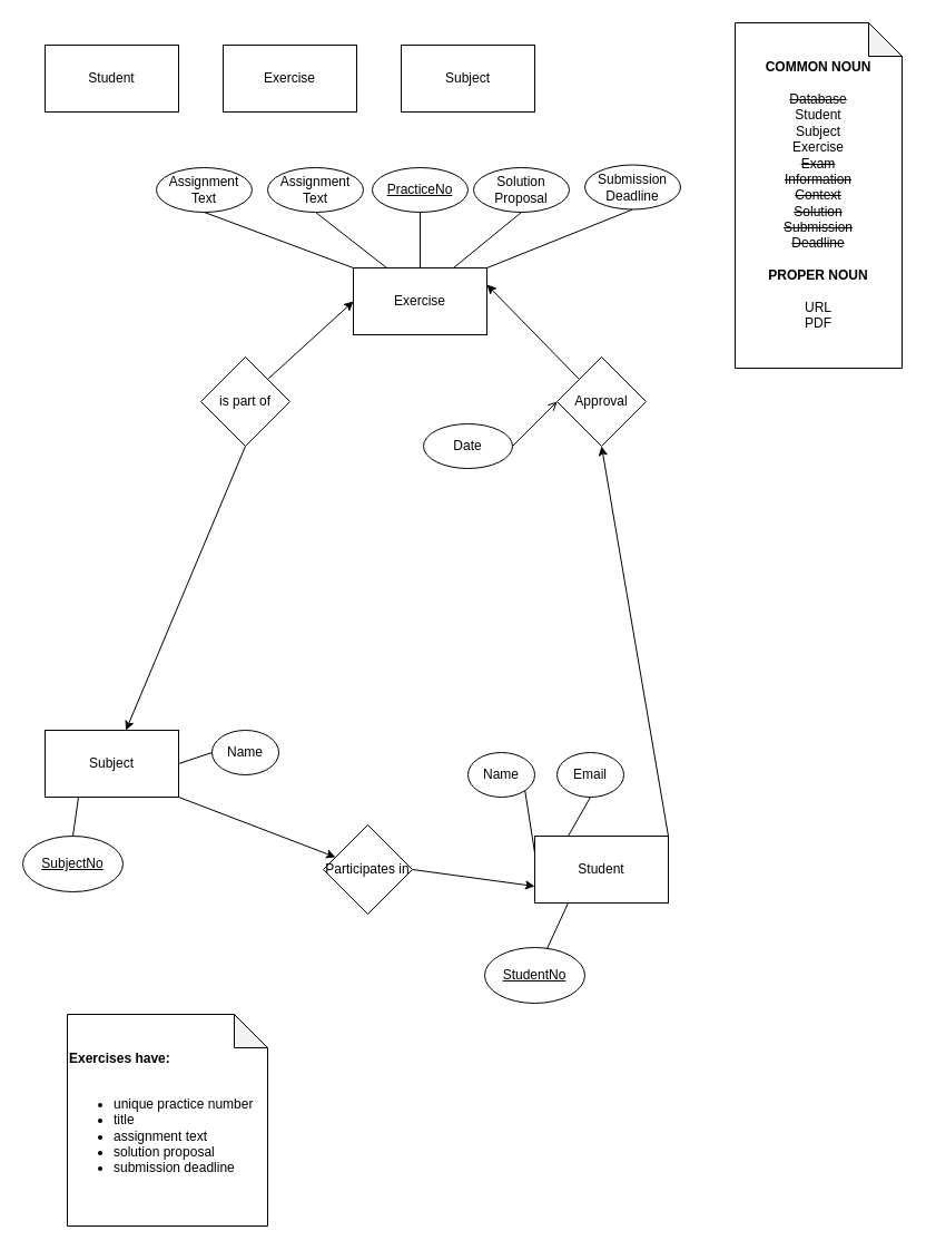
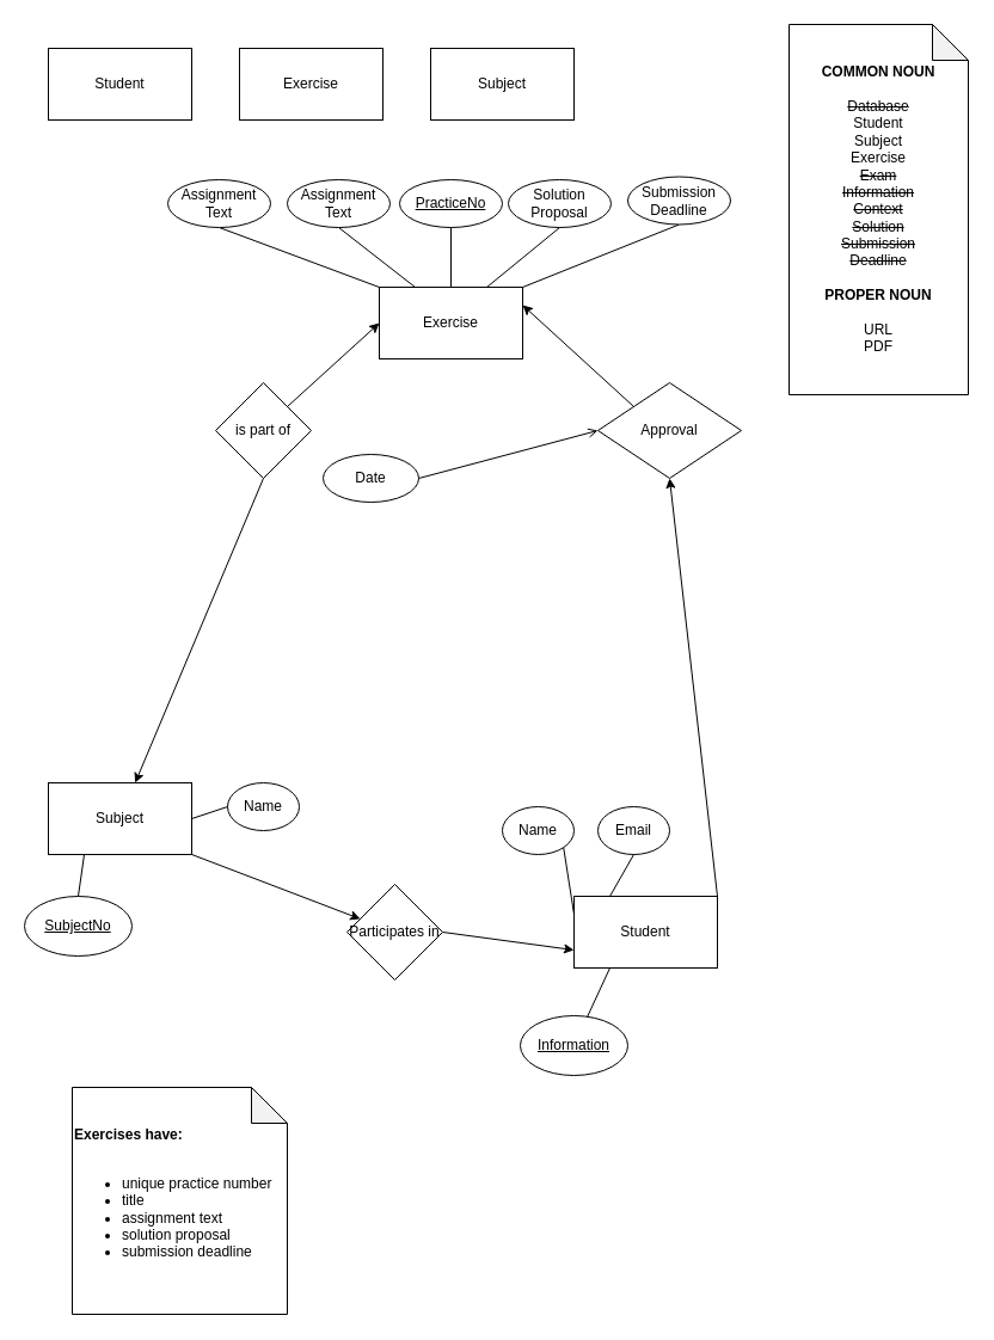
  <mxCell id="0" />
  <mxCell id="1" parent="0" />
  <mxCell id="2" value="Student" style="rounded=0;whiteSpace=wrap;html=1;" parent="1" vertex="1"><mxGeometry x="40" y="40" width="120" height="60" as="geometry" /></mxCell>
  <mxCell id="3" value="Subject" style="rounded=0;whiteSpace=wrap;html=1;" parent="1" vertex="1"><mxGeometry x="360" y="40" width="120" height="60" as="geometry" /></mxCell>
  <mxCell id="4" style="edgeStyle=none;html=1;exitX=0;exitY=0;exitDx=0;exitDy=0;entryX=1;entryY=0.25;entryDx=0;entryDy=0;" parent="1" source="5" target="10" edge="1"><mxGeometry relative="1" as="geometry" /></mxCell>
- <mxCell id="5" value="Approval" style="rhombus;whiteSpace=wrap;html=1;" parent="1" vertex="1"><mxGeometry x="500" y="320" width="80" height="80" as="geometry" /></mxCell>
+ <mxCell id="5" value="Approval" style="rhombus;whiteSpace=wrap;html=1;" parent="1" vertex="1"><mxGeometry x="500" y="320" width="120" height="80" as="geometry" /></mxCell>
  <mxCell id="6" value="Exercise" style="rounded=0;whiteSpace=wrap;html=1;" parent="1" vertex="1"><mxGeometry x="200" y="40" width="120" height="60" as="geometry" /></mxCell>
  <mxCell id="7" value="&lt;div&gt;&lt;b&gt;COMMON NOUN&lt;/b&gt;&lt;/div&gt;&lt;div&gt;&lt;strike&gt;&lt;br&gt;&lt;/strike&gt;&lt;/div&gt;&lt;div&gt;&lt;strike&gt;Database&lt;/strike&gt;&lt;br&gt;&lt;/div&gt;&lt;div&gt;Student&lt;/div&gt;&lt;div&gt;Subject&lt;br&gt;&lt;/div&gt;&lt;div&gt;Exercise&lt;/div&gt;&lt;div&gt;&lt;strike&gt;Exam&lt;/strike&gt;&lt;/div&gt;&lt;div&gt;&lt;strike&gt;Information&lt;/strike&gt;&lt;br&gt;&lt;/div&gt;&lt;div&gt;&lt;strike&gt;Context&lt;/strike&gt;&lt;/div&gt;&lt;div&gt;&lt;strike&gt;Solution&lt;/strike&gt;&lt;/div&gt;&lt;div&gt;&lt;strike&gt;Submission&lt;/strike&gt;&lt;/div&gt;&lt;div&gt;&lt;strike&gt;Deadline&lt;br&gt;&lt;/strike&gt;&lt;/div&gt;&lt;div&gt;&lt;strike&gt;&lt;br&gt;&lt;/strike&gt;&lt;/div&gt;&lt;div&gt;&lt;b&gt;PROPER NOUN&lt;/b&gt;&lt;/div&gt;&lt;div&gt;&lt;br&gt;&lt;/div&gt;&lt;div&gt;URL&lt;/div&gt;&lt;div&gt;PDF&lt;/div&gt;" style="shape=note;whiteSpace=wrap;html=1;backgroundOutline=1;darkOpacity=0.05;" parent="1" vertex="1"><mxGeometry x="660" y="20" width="150" height="310" as="geometry" /></mxCell>
  <mxCell id="8" value="&lt;div&gt;Solution&lt;/div&gt;&lt;div&gt;Proposal&lt;br&gt;&lt;/div&gt;" style="ellipse;whiteSpace=wrap;html=1;" parent="1" vertex="1"><mxGeometry x="425" y="150" width="86" height="40" as="geometry" /></mxCell>
  <mxCell id="9" value="&lt;div align=&quot;left&quot;&gt;&lt;b&gt;Exercises have:&lt;/b&gt;&lt;/div&gt;&lt;div align=&quot;left&quot;&gt;&lt;br&gt;&lt;/div&gt;&lt;ul&gt;&lt;li&gt;unique practice number&lt;/li&gt;&lt;li&gt;title&lt;/li&gt;&lt;li&gt;assignment text&lt;/li&gt;&lt;li&gt;solution proposal&lt;/li&gt;&lt;li&gt;submission deadline&lt;/li&gt;&lt;/ul&gt;" style="shape=note;whiteSpace=wrap;html=1;backgroundOutline=1;darkOpacity=0.05;align=left;" parent="1" vertex="1"><mxGeometry x="60" y="910" width="180" height="190" as="geometry" /></mxCell>
  <mxCell id="10" value="Exercise" style="rounded=0;whiteSpace=wrap;html=1;" parent="1" vertex="1"><mxGeometry x="317" y="240" width="120" height="60" as="geometry" /></mxCell>
  <mxCell id="11" value="" style="endArrow=none;html=1;rounded=0;entryX=0.5;entryY=0;entryDx=0;entryDy=0;exitX=0.5;exitY=1;exitDx=0;exitDy=0;" parent="1" target="10" edge="1"><mxGeometry width="50" height="50" relative="1" as="geometry"><mxPoint x="377" y="188.75" as="sourcePoint" /><mxPoint x="130" y="520" as="targetPoint" /></mxGeometry></mxCell>
  <mxCell id="12" value="" style="endArrow=none;html=1;rounded=0;entryX=0;entryY=0;entryDx=0;entryDy=0;exitX=0.5;exitY=1;exitDx=0;exitDy=0;" parent="1" source="40" target="10" edge="1"><mxGeometry width="50" height="50" relative="1" as="geometry"><mxPoint x="122" y="553" as="sourcePoint" /><mxPoint x="180" y="580" as="targetPoint" /></mxGeometry></mxCell>
  <mxCell id="13" value="" style="endArrow=none;html=1;rounded=0;entryX=0.25;entryY=0;entryDx=0;entryDy=0;exitX=0.5;exitY=1;exitDx=0;exitDy=0;" parent="1" source="39" target="10" edge="1"><mxGeometry width="50" height="50" relative="1" as="geometry"><mxPoint x="298.13" y="188.942" as="sourcePoint" /><mxPoint x="110" y="730" as="targetPoint" /></mxGeometry></mxCell>
  <mxCell id="14" value="" style="endArrow=none;html=1;rounded=0;exitX=0.5;exitY=1;exitDx=0;exitDy=0;entryX=0.75;entryY=0;entryDx=0;entryDy=0;" parent="1" source="8" target="10" edge="1"><mxGeometry width="50" height="50" relative="1" as="geometry"><mxPoint x="120" y="770" as="sourcePoint" /><mxPoint x="377" y="240" as="targetPoint" /></mxGeometry></mxCell>
  <mxCell id="15" value="" style="endArrow=none;html=1;rounded=0;exitX=1;exitY=0;exitDx=0;exitDy=0;entryX=0.5;entryY=1;entryDx=0;entryDy=0;" parent="1" source="10" target="38" edge="1"><mxGeometry width="50" height="50" relative="1" as="geometry"><mxPoint x="310" y="640" as="sourcePoint" /><mxPoint x="533.599" y="185.025" as="targetPoint" /></mxGeometry></mxCell>
- <mxCell id="16" value="Date" style="ellipse;whiteSpace=wrap;html=1;" parent="1" vertex="1"><mxGeometry x="380" y="380" width="80" height="40" as="geometry" /></mxCell>
+ <mxCell id="16" value="Date" style="ellipse;whiteSpace=wrap;html=1;" parent="1" vertex="1"><mxGeometry x="270" y="380" width="80" height="40" as="geometry" /></mxCell>
  <mxCell id="17" value="" style="endArrow=open;html=1;rounded=0;entryX=0;entryY=0.5;entryDx=0;entryDy=0;exitX=1;exitY=0.5;exitDx=0;exitDy=0;" parent="1" source="16" target="5" edge="1"><mxGeometry width="50" height="50" relative="1" as="geometry"><mxPoint x="685" y="705" as="sourcePoint" /><mxPoint x="735" y="655" as="targetPoint" /></mxGeometry></mxCell>
  <mxCell id="18" style="edgeStyle=none;html=1;exitX=1;exitY=0;exitDx=0;exitDy=0;entryX=0.5;entryY=1;entryDx=0;entryDy=0;" parent="1" source="19" target="5" edge="1"><mxGeometry relative="1" as="geometry" /></mxCell>
  <mxCell id="19" value="Student" style="rounded=0;whiteSpace=wrap;html=1;" parent="1" vertex="1"><mxGeometry x="480" y="750" width="120" height="60" as="geometry" /></mxCell>
  <mxCell id="20" value="Email" style="ellipse;whiteSpace=wrap;html=1;" parent="1" vertex="1"><mxGeometry x="500" y="675" width="60" height="40" as="geometry" /></mxCell>
  <mxCell id="21" value="Name" style="ellipse;whiteSpace=wrap;html=1;" parent="1" vertex="1"><mxGeometry x="420" y="675" width="60" height="40" as="geometry" /></mxCell>
- <mxCell id="22" value="&lt;div&gt;&lt;u&gt;StudentNo&lt;/u&gt;&lt;/div&gt;" style="ellipse;whiteSpace=wrap;html=1;" parent="1" vertex="1"><mxGeometry x="435" y="850" width="90" height="50" as="geometry" /></mxCell>
+ <mxCell id="22" value="&lt;div&gt;&lt;u&gt;Information&lt;/u&gt;&lt;/div&gt;" style="ellipse;whiteSpace=wrap;html=1;" parent="1" vertex="1"><mxGeometry x="435" y="850" width="90" height="50" as="geometry" /></mxCell>
  <mxCell id="23" value="" style="endArrow=none;html=1;rounded=0;exitX=0.5;exitY=1;exitDx=0;exitDy=0;entryX=0.25;entryY=0;entryDx=0;entryDy=0;" parent="1" source="20" target="19" edge="1"><mxGeometry width="50" height="50" relative="1" as="geometry"><mxPoint x="220" y="840" as="sourcePoint" /><mxPoint x="270" y="790" as="targetPoint" /></mxGeometry></mxCell>
  <mxCell id="24" value="" style="endArrow=none;html=1;rounded=0;exitX=1;exitY=1;exitDx=0;exitDy=0;entryX=0;entryY=0.25;entryDx=0;entryDy=0;" parent="1" source="21" target="19" edge="1"><mxGeometry width="50" height="50" relative="1" as="geometry"><mxPoint x="330" y="830" as="sourcePoint" /><mxPoint x="380" y="780" as="targetPoint" /></mxGeometry></mxCell>
  <mxCell id="25" value="" style="endArrow=none;html=1;rounded=0;entryX=0.25;entryY=1;entryDx=0;entryDy=0;" parent="1" source="22" target="19" edge="1"><mxGeometry width="50" height="50" relative="1" as="geometry"><mxPoint x="120" y="910" as="sourcePoint" /><mxPoint x="170" y="860" as="targetPoint" /></mxGeometry></mxCell>
  <mxCell id="26" value="Name" style="ellipse;whiteSpace=wrap;html=1;" parent="1" vertex="1"><mxGeometry x="190" y="655" width="60" height="40" as="geometry" /></mxCell>
  <mxCell id="27" style="edgeStyle=none;html=1;exitX=1;exitY=1;exitDx=0;exitDy=0;" parent="1" source="28" target="36" edge="1"><mxGeometry relative="1" as="geometry" /></mxCell>
  <mxCell id="28" value="Subject" style="rounded=0;whiteSpace=wrap;html=1;" parent="1" vertex="1"><mxGeometry x="40" y="655" width="120" height="60" as="geometry" /></mxCell>
  <mxCell id="29" value="" style="endArrow=none;html=1;rounded=0;entryX=0;entryY=0.5;entryDx=0;entryDy=0;exitX=1;exitY=0.5;exitDx=0;exitDy=0;" parent="1" source="28" target="26" edge="1"><mxGeometry width="50" height="50" relative="1" as="geometry"><mxPoint x="640" y="860" as="sourcePoint" /><mxPoint x="690" y="810" as="targetPoint" /></mxGeometry></mxCell>
  <mxCell id="30" value="&lt;div&gt;&lt;u&gt;SubjectNo&lt;/u&gt;&lt;/div&gt;" style="ellipse;whiteSpace=wrap;html=1;" parent="1" vertex="1"><mxGeometry x="20" y="750" width="90" height="50" as="geometry" /></mxCell>
  <mxCell id="31" value="" style="endArrow=none;html=1;rounded=0;entryX=0.5;entryY=0;entryDx=0;entryDy=0;exitX=0.25;exitY=1;exitDx=0;exitDy=0;" parent="1" source="28" target="30" edge="1"><mxGeometry width="50" height="50" relative="1" as="geometry"><mxPoint x="530" y="900" as="sourcePoint" /><mxPoint x="580" y="850" as="targetPoint" /></mxGeometry></mxCell>
  <mxCell id="32" style="edgeStyle=none;html=1;exitX=1;exitY=0;exitDx=0;exitDy=0;entryX=0;entryY=0.5;entryDx=0;entryDy=0;" parent="1" source="34" target="10" edge="1"><mxGeometry relative="1" as="geometry" /></mxCell>
  <mxCell id="33" style="edgeStyle=none;html=1;exitX=0.5;exitY=1;exitDx=0;exitDy=0;" parent="1" source="34" target="28" edge="1"><mxGeometry relative="1" as="geometry" /></mxCell>
  <mxCell id="34" value="is part of" style="rhombus;whiteSpace=wrap;html=1;" parent="1" vertex="1"><mxGeometry x="180" y="320" width="80" height="80" as="geometry" /></mxCell>
  <mxCell id="35" style="edgeStyle=none;html=1;exitX=1;exitY=0.5;exitDx=0;exitDy=0;entryX=0;entryY=0.75;entryDx=0;entryDy=0;" parent="1" source="36" target="19" edge="1"><mxGeometry relative="1" as="geometry" /></mxCell>
  <mxCell id="36" value="Participates in" style="rhombus;whiteSpace=wrap;html=1;" parent="1" vertex="1"><mxGeometry x="290" y="740" width="80" height="80" as="geometry" /></mxCell>
  <mxCell id="37" value="&lt;div&gt;&lt;u&gt;PracticeNo&lt;/u&gt;&lt;/div&gt;" style="ellipse;whiteSpace=wrap;html=1;" vertex="1" parent="1"><mxGeometry x="334" y="150" width="86" height="40" as="geometry" /></mxCell>
  <mxCell id="38" value="&lt;div&gt;&lt;div&gt;Submission&lt;/div&gt;&lt;div&gt;Deadline&lt;/div&gt;&lt;/div&gt;" style="ellipse;whiteSpace=wrap;html=1;" vertex="1" parent="1"><mxGeometry x="525" y="147.5" width="86" height="40" as="geometry" /></mxCell>
  <mxCell id="39" value="&lt;div&gt;Assignment&lt;/div&gt;&lt;div&gt;Text&lt;/div&gt;" style="ellipse;whiteSpace=wrap;html=1;" vertex="1" parent="1"><mxGeometry x="240" y="150" width="86" height="40" as="geometry" /></mxCell>
  <mxCell id="40" value="&lt;div&gt;Assignment&lt;/div&gt;&lt;div&gt;Text&lt;/div&gt;" style="ellipse;whiteSpace=wrap;html=1;" vertex="1" parent="1"><mxGeometry x="140" y="150" width="86" height="40" as="geometry" /></mxCell>
